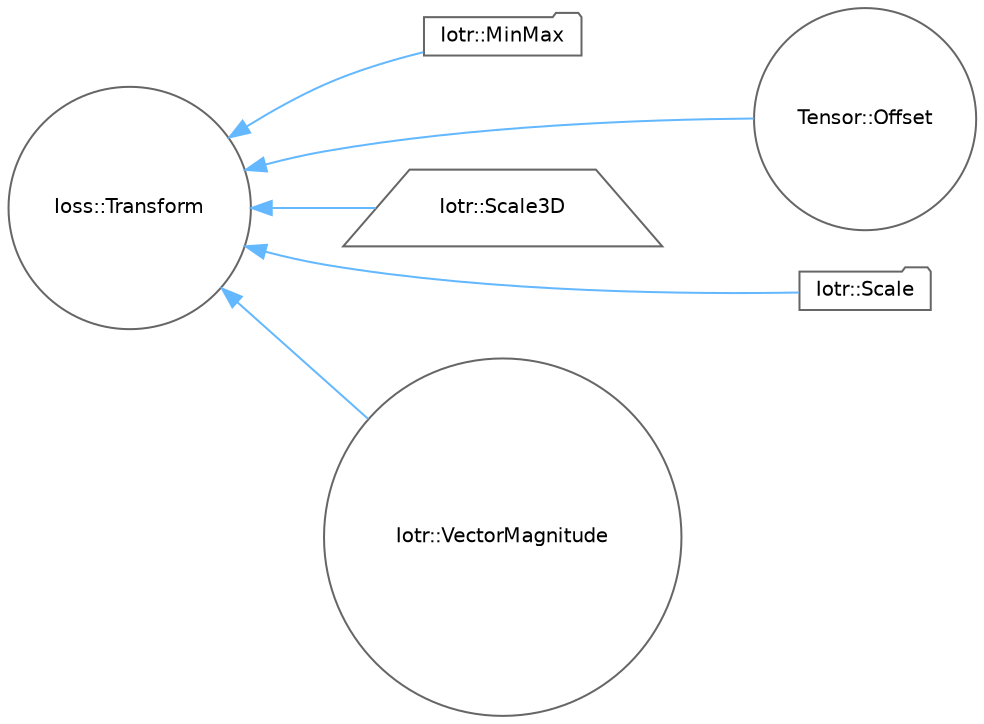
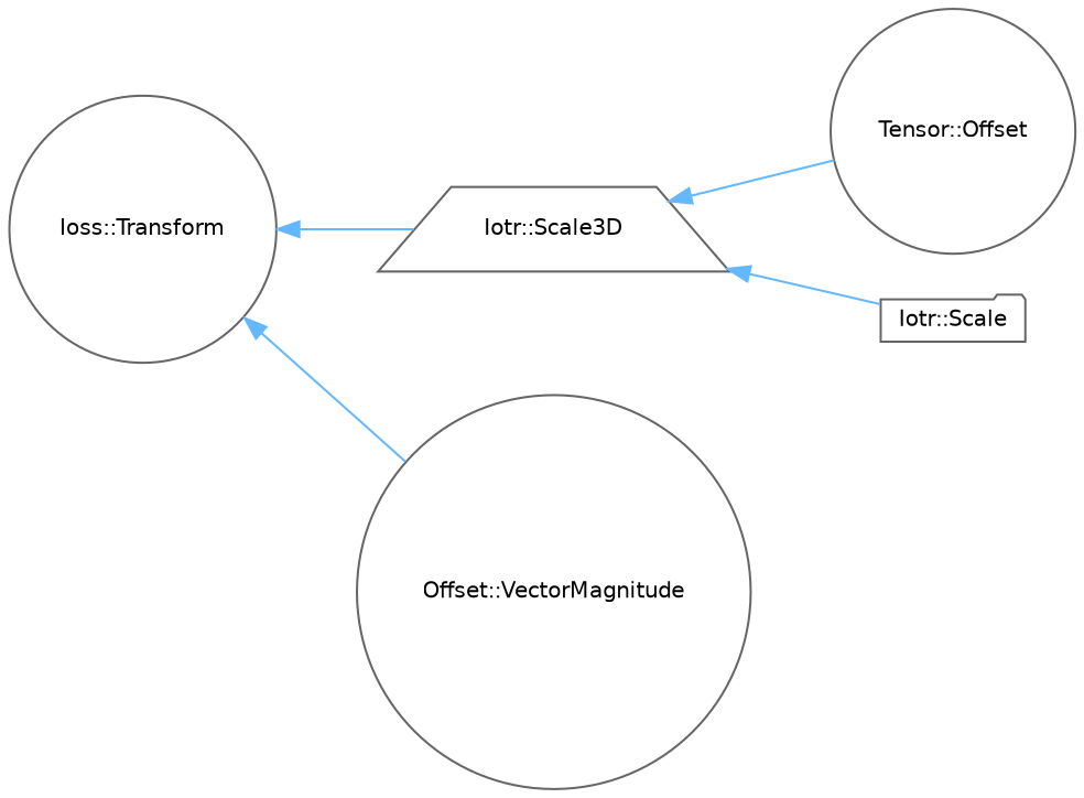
  digraph {
    rankdir=LR
    node [color=grey40 fillcolor=white fontname=Helvetica fontsize=10 shape=circle style=filled]
    edge [color=steelblue1 dir=back fontname=Helvetica fontsize=10 labelfontname=Helvetica labelfontsize=10 style=solid]
    n1 [height=0.2 label="Ioss::Transform" width=0.4]
-   n2 [height=0.2 label="Iotr::MinMax" shape=folder width=0.4]
    n3 [height=0.2 label="Tensor::Offset" width=0.4]
    n4 [height=0.2 label="Iotr::Scale" shape=folder width=0.4]
    n5 [height=0.2 label="Iotr::Scale3D" shape=trapezium width=0.4]
-   n6 [height=0.2 label="Iotr::VectorMagnitude" width=0.4]
-   n1 -> n2
-   n1 -> n3
-   n1 -> n4
+   n6 [height=0.2 label="Offset::VectorMagnitude" width=0.4]
+   n5 -> n3
+   n5 -> n4
    n1 -> n5
    n1 -> n6
  }
